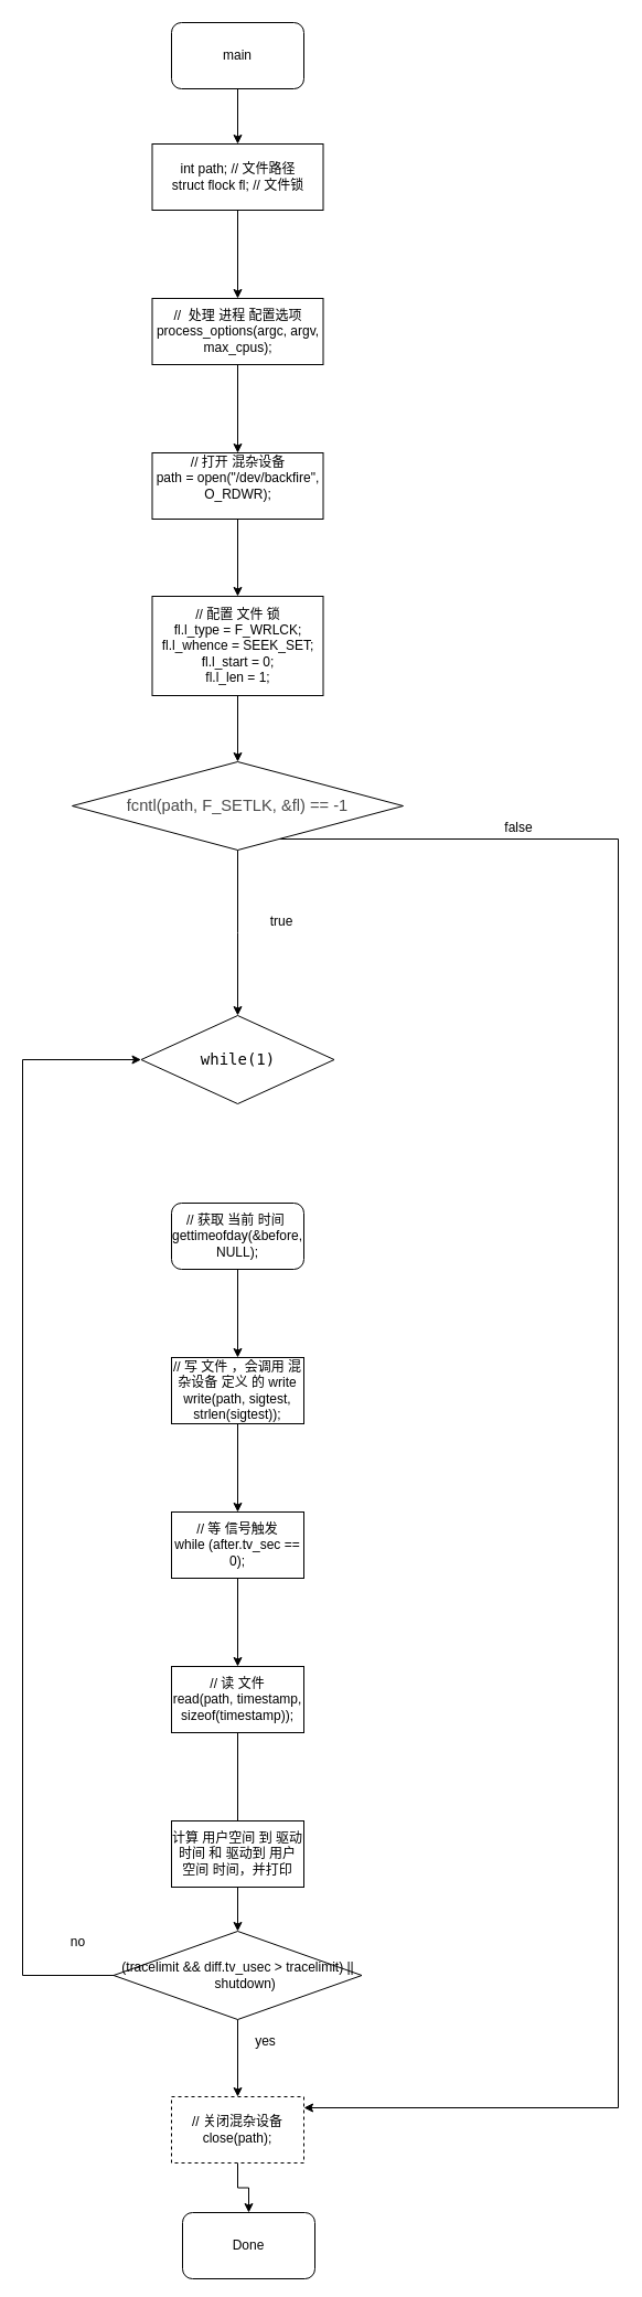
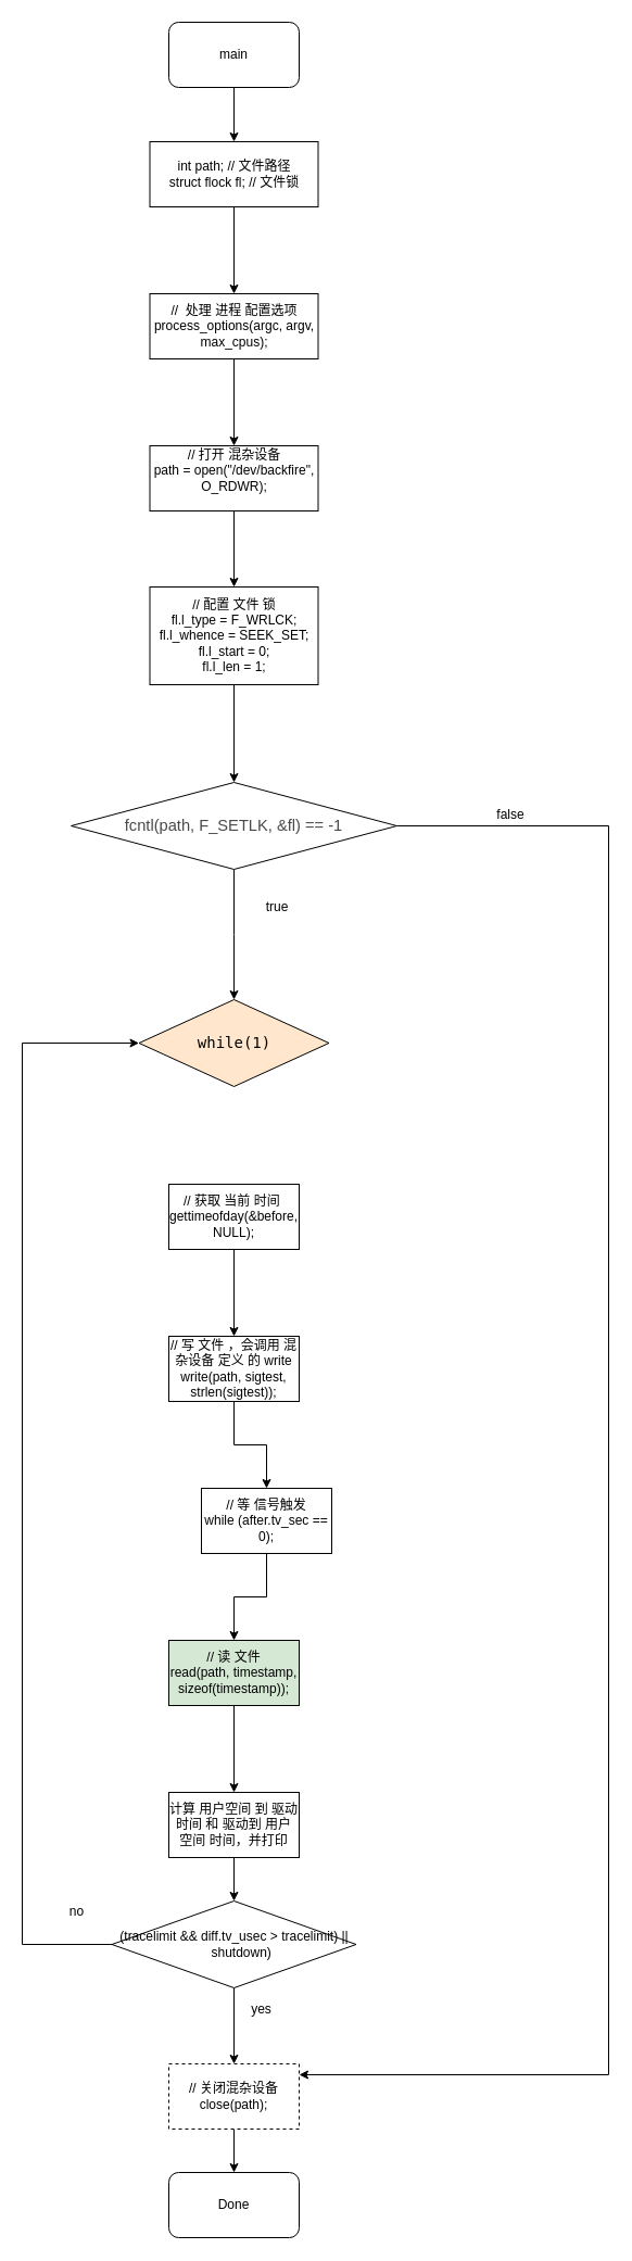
  <mxCell id="0" />
  <mxCell id="1" parent="0" />
  <mxCell id="2" style="edgeStyle=orthogonalEdgeStyle;rounded=0;orthogonalLoop=1;jettySize=auto;html=1;" parent="1" source="3" target="5" edge="1"><mxGeometry relative="1" as="geometry" /></mxCell>
  <mxCell id="3" value="main" style="rounded=1;whiteSpace=wrap;html=1;" parent="1" vertex="1"><mxGeometry x="155" y="20" width="120" height="60" as="geometry" /></mxCell>
  <mxCell id="4" value="" style="edgeStyle=orthogonalEdgeStyle;rounded=0;orthogonalLoop=1;jettySize=auto;html=1;" edge="1" parent="1" source="5" target="14"><mxGeometry relative="1" as="geometry" /></mxCell>
  <mxCell id="5" value="&lt;div&gt;&lt;span&gt;&#09;&lt;/span&gt;int path; // 文件路径&lt;/div&gt;&lt;div&gt;&lt;span&gt;&#09;&lt;/span&gt;struct flock fl; // 文件锁&lt;/div&gt;" style="rounded=0;whiteSpace=wrap;html=1;" parent="1" vertex="1"><mxGeometry x="137.5" y="130" width="155" height="60" as="geometry" /></mxCell>
  <mxCell id="6" style="edgeStyle=orthogonalEdgeStyle;rounded=0;orthogonalLoop=1;jettySize=auto;html=1;entryX=0.5;entryY=0;entryDx=0;entryDy=0;" parent="1" source="8" edge="1"><mxGeometry relative="1" as="geometry"><mxPoint x="215" y="920" as="targetPoint" /></mxGeometry></mxCell>
  <mxCell id="7" value="" style="edgeStyle=orthogonalEdgeStyle;rounded=0;orthogonalLoop=1;jettySize=auto;html=1;" edge="1" parent="1" source="8" target="20"><mxGeometry relative="1" as="geometry"><Array as="points"><mxPoint x="560" y="760" /><mxPoint x="560" y="1910" /></Array></mxGeometry></mxCell>
- <mxCell id="8" value="&lt;span&gt;&lt;p style=&quot;line-height: 100% ; margin-bottom: 0pt ; margin-top: 0pt ; font-size: 11pt ; color: #494949&quot;&gt;&lt;span class=&quot;ql-author-40603024&quot;&gt;fcntl(path, F_SETLK, &amp;amp;fl) == -1&lt;/span&gt;&lt;/p&gt;&lt;/span&gt;" style="rhombus;whiteSpace=wrap;html=1;rounded=0;" parent="1" vertex="1"><mxGeometry x="65" y="690" width="300" height="80" as="geometry" /></mxCell>
+ <mxCell id="8" value="&lt;span&gt;&lt;p style=&quot;line-height: 100% ; margin-bottom: 0pt ; margin-top: 0pt ; font-size: 11pt ; color: #494949&quot;&gt;&lt;span class=&quot;ql-author-40603024&quot;&gt;fcntl(path, F_SETLK, &amp;amp;fl) == -1&lt;/span&gt;&lt;/p&gt;&lt;/span&gt;" style="rhombus;whiteSpace=wrap;html=1;rounded=0;" parent="1" vertex="1"><mxGeometry x="65" y="720" width="300" height="80" as="geometry" /></mxCell>
  <mxCell id="9" value="true" style="text;html=1;strokeColor=none;fillColor=none;align=center;verticalAlign=middle;whiteSpace=wrap;rounded=0;" parent="1" vertex="1"><mxGeometry x="225" y="820" width="60" height="30" as="geometry" /></mxCell>
  <mxCell id="10" value="false" style="text;html=1;strokeColor=none;fillColor=none;align=center;verticalAlign=middle;whiteSpace=wrap;rounded=0;" parent="1" vertex="1"><mxGeometry x="440" y="735" width="60" height="30" as="geometry" /></mxCell>
- <mxCell id="11" value="&lt;div style=&quot;font-family: &amp;#34;droid sans mono&amp;#34; , &amp;#34;monospace&amp;#34; , monospace , &amp;#34;droid sans fallback&amp;#34; ; font-size: 14px ; line-height: 19px&quot;&gt;while(1)&lt;/div&gt;" style="rhombus;whiteSpace=wrap;html=1;" parent="1" vertex="1"><mxGeometry x="127.5" y="920" width="175" height="80" as="geometry" /></mxCell>
- <mxCell id="12" value="Done" style="rounded=1;whiteSpace=wrap;html=1;" parent="1" vertex="1"><mxGeometry x="165" y="2005" width="120" height="60" as="geometry" /></mxCell>
+ <mxCell id="11" value="&lt;div style=&quot;font-family: &amp;#34;droid sans mono&amp;#34; , &amp;#34;monospace&amp;#34; , monospace , &amp;#34;droid sans fallback&amp;#34; ; font-size: 14px ; line-height: 19px&quot;&gt;while(1)&lt;/div&gt;" style="rhombus;whiteSpace=wrap;html=1;fillColor=#ffe6cc;" parent="1" vertex="1"><mxGeometry x="127.5" y="920" width="175" height="80" as="geometry" /></mxCell>
+ <mxCell id="12" value="Done" style="rounded=1;whiteSpace=wrap;html=1;" parent="1" vertex="1"><mxGeometry x="155" y="2000" width="120" height="60" as="geometry" /></mxCell>
  <mxCell id="13" value="" style="edgeStyle=orthogonalEdgeStyle;rounded=0;orthogonalLoop=1;jettySize=auto;html=1;" edge="1" parent="1" source="14" target="16"><mxGeometry relative="1" as="geometry" /></mxCell>
  <mxCell id="14" value="&lt;div&gt;//&amp;nbsp; 处理 进程 配置选项&lt;/div&gt;&lt;div&gt;process_options(argc, argv, max_cpus);&lt;/div&gt;" style="rounded=0;whiteSpace=wrap;html=1;" vertex="1" parent="1"><mxGeometry x="137.5" y="270" width="155" height="60" as="geometry" /></mxCell>
  <mxCell id="15" value="" style="edgeStyle=orthogonalEdgeStyle;rounded=0;orthogonalLoop=1;jettySize=auto;html=1;" edge="1" parent="1" source="16" target="18"><mxGeometry relative="1" as="geometry" /></mxCell>
  <mxCell id="16" value="&lt;div&gt;// 打开 混杂设备&lt;/div&gt;&lt;div&gt;path = open(&quot;/dev/backfire&quot;, O_RDWR);&lt;/div&gt;&lt;div&gt;&lt;br&gt;&lt;/div&gt;" style="rounded=0;whiteSpace=wrap;html=1;" vertex="1" parent="1"><mxGeometry x="137.5" y="410" width="155" height="60" as="geometry" /></mxCell>
  <mxCell id="17" style="edgeStyle=orthogonalEdgeStyle;rounded=0;orthogonalLoop=1;jettySize=auto;html=1;" edge="1" parent="1" source="18" target="8"><mxGeometry relative="1" as="geometry" /></mxCell>
  <mxCell id="18" value="&lt;div&gt;&lt;span&gt;&#09;&lt;/span&gt;// 配置 文件 锁&lt;/div&gt;&lt;div&gt;&lt;span&gt;&#09;&lt;/span&gt;fl.l_type = F_WRLCK;&lt;/div&gt;&lt;div&gt;&lt;span&gt;&#09;&lt;/span&gt;fl.l_whence = SEEK_SET;&lt;/div&gt;&lt;div&gt;&lt;span&gt;&#09;&lt;/span&gt;fl.l_start = 0;&lt;/div&gt;&lt;div&gt;&lt;span&gt;&#09;&lt;/span&gt;fl.l_len = 1;&lt;/div&gt;" style="rounded=0;whiteSpace=wrap;html=1;" vertex="1" parent="1"><mxGeometry x="137.5" y="540" width="155" height="90" as="geometry" /></mxCell>
  <mxCell id="19" style="edgeStyle=orthogonalEdgeStyle;rounded=0;orthogonalLoop=1;jettySize=auto;html=1;entryX=0.5;entryY=0;entryDx=0;entryDy=0;" edge="1" parent="1" source="20" target="12"><mxGeometry relative="1" as="geometry" /></mxCell>
  <mxCell id="20" value="// 关闭混杂设备&lt;br&gt;close(path);" style="whiteSpace=wrap;html=1;rounded=0;dashed=1;" vertex="1" parent="1"><mxGeometry x="155" y="1900" width="120" height="60" as="geometry" /></mxCell>
  <mxCell id="21" value="" style="edgeStyle=orthogonalEdgeStyle;rounded=0;orthogonalLoop=1;jettySize=auto;html=1;" edge="1" parent="1" source="22" target="24"><mxGeometry relative="1" as="geometry" /></mxCell>
- <mxCell id="22" value="&lt;div&gt;// 获取 当前 时间&amp;nbsp;&lt;/div&gt;&lt;div&gt;&lt;span&gt;&#09;&#09;&#09;&lt;/span&gt;gettimeofday(&amp;amp;before, NULL);&lt;/div&gt;" style="whiteSpace=wrap;html=1;rounded=1;" vertex="1" parent="1"><mxGeometry x="155" y="1090" width="120" height="60" as="geometry" /></mxCell>
+ <mxCell id="22" value="&lt;div&gt;// 获取 当前 时间&amp;nbsp;&lt;/div&gt;&lt;div&gt;&lt;span&gt;&#09;&#09;&#09;&lt;/span&gt;gettimeofday(&amp;amp;before, NULL);&lt;/div&gt;" style="whiteSpace=wrap;html=1;" vertex="1" parent="1"><mxGeometry x="155" y="1090" width="120" height="60" as="geometry" /></mxCell>
  <mxCell id="23" value="" style="edgeStyle=orthogonalEdgeStyle;rounded=0;orthogonalLoop=1;jettySize=auto;html=1;" edge="1" parent="1" source="24" target="26"><mxGeometry relative="1" as="geometry" /></mxCell>
  <mxCell id="24" value="&lt;div&gt;// 写 文件 ，会调用 混杂设备 定义 的 write&lt;/div&gt;&lt;div&gt;&lt;span&gt;&#09;&#09;&#09;&lt;/span&gt;write(path, sigtest, strlen(sigtest));&lt;/div&gt;" style="whiteSpace=wrap;html=1;" vertex="1" parent="1"><mxGeometry x="155" y="1230" width="120" height="60" as="geometry" /></mxCell>
  <mxCell id="25" value="" style="edgeStyle=orthogonalEdgeStyle;rounded=0;orthogonalLoop=1;jettySize=auto;html=1;" edge="1" parent="1" source="26" target="28"><mxGeometry relative="1" as="geometry" /></mxCell>
- <mxCell id="26" value="&lt;div&gt;// 等 信号触发&lt;/div&gt;&lt;div&gt;&lt;span&gt;&#09;&#09;&#09;&lt;/span&gt;while (after.tv_sec == 0);&lt;/div&gt;" style="whiteSpace=wrap;html=1;" vertex="1" parent="1"><mxGeometry x="155" y="1370" width="120" height="60" as="geometry" /></mxCell>
- <mxCell id="27" value="" style="edgeStyle=orthogonalEdgeStyle;rounded=0;orthogonalLoop=1;jettySize=auto;html=1;endArrow=none;" edge="1" parent="1" source="28" target="31"><mxGeometry relative="1" as="geometry" /></mxCell>
- <mxCell id="28" value="&lt;div&gt;// 读 文件&lt;/div&gt;&lt;div&gt;&lt;span&gt;&#09;&#09;&#09;&lt;/span&gt;read(path, timestamp, sizeof(timestamp));&lt;/div&gt;" style="whiteSpace=wrap;html=1;" vertex="1" parent="1"><mxGeometry x="155" y="1510" width="120" height="60" as="geometry" /></mxCell>
+ <mxCell id="26" value="&lt;div&gt;// 等 信号触发&lt;/div&gt;&lt;div&gt;&lt;span&gt;&#09;&#09;&#09;&lt;/span&gt;while (after.tv_sec == 0);&lt;/div&gt;" style="whiteSpace=wrap;html=1;" vertex="1" parent="1"><mxGeometry x="185" y="1370" width="120" height="60" as="geometry" /></mxCell>
+ <mxCell id="27" value="" style="edgeStyle=orthogonalEdgeStyle;rounded=0;orthogonalLoop=1;jettySize=auto;html=1;" edge="1" parent="1" source="28" target="31"><mxGeometry relative="1" as="geometry" /></mxCell>
+ <mxCell id="28" value="&lt;div&gt;// 读 文件&lt;/div&gt;&lt;div&gt;&lt;span&gt;&#09;&#09;&#09;&lt;/span&gt;read(path, timestamp, sizeof(timestamp));&lt;/div&gt;" style="whiteSpace=wrap;html=1;fillColor=#d5e8d4;" vertex="1" parent="1"><mxGeometry x="155" y="1510" width="120" height="60" as="geometry" /></mxCell>
  <mxCell id="29" style="edgeStyle=orthogonalEdgeStyle;rounded=0;orthogonalLoop=1;jettySize=auto;html=1;entryX=0;entryY=0.5;entryDx=0;entryDy=0;exitX=0;exitY=0.5;exitDx=0;exitDy=0;" edge="1" parent="1" source="33" target="11"><mxGeometry relative="1" as="geometry"><Array as="points"><mxPoint x="20" y="1790" /><mxPoint x="20" y="960" /></Array></mxGeometry></mxCell>
  <mxCell id="30" value="" style="edgeStyle=orthogonalEdgeStyle;rounded=0;orthogonalLoop=1;jettySize=auto;html=1;" edge="1" parent="1" source="31" target="33"><mxGeometry relative="1" as="geometry" /></mxCell>
  <mxCell id="31" value="计算 用户空间 到 驱动 时间 和 驱动到 用户 空间 时间，并打印" style="whiteSpace=wrap;html=1;" vertex="1" parent="1"><mxGeometry x="155" y="1650" width="120" height="60" as="geometry" /></mxCell>
  <mxCell id="32" style="edgeStyle=orthogonalEdgeStyle;rounded=0;orthogonalLoop=1;jettySize=auto;html=1;exitX=0.5;exitY=1;exitDx=0;exitDy=0;" edge="1" parent="1" source="33" target="20"><mxGeometry relative="1" as="geometry" /></mxCell>
  <mxCell id="33" value="&lt;div&gt;(tracelimit &amp;amp;&amp;amp; diff.tv_usec &amp;gt; tracelimit) ||&lt;/div&gt;&lt;div&gt;&lt;span&gt;&#09;&#09;&#09;&lt;/span&gt;&amp;nbsp; &amp;nbsp; shutdown)&lt;/div&gt;" style="rhombus;whiteSpace=wrap;html=1;" vertex="1" parent="1"><mxGeometry x="102.5" y="1750" width="225" height="80" as="geometry" /></mxCell>
  <mxCell id="34" value="no" style="text;html=1;align=center;verticalAlign=middle;resizable=0;points=[];autosize=1;strokeColor=none;fillColor=none;" vertex="1" parent="1"><mxGeometry x="55" y="1750" width="30" height="20" as="geometry" /></mxCell>
  <mxCell id="35" value="yes" style="text;html=1;align=center;verticalAlign=middle;resizable=0;points=[];autosize=1;strokeColor=none;fillColor=none;" vertex="1" parent="1"><mxGeometry x="225" y="1840" width="30" height="20" as="geometry" /></mxCell>
